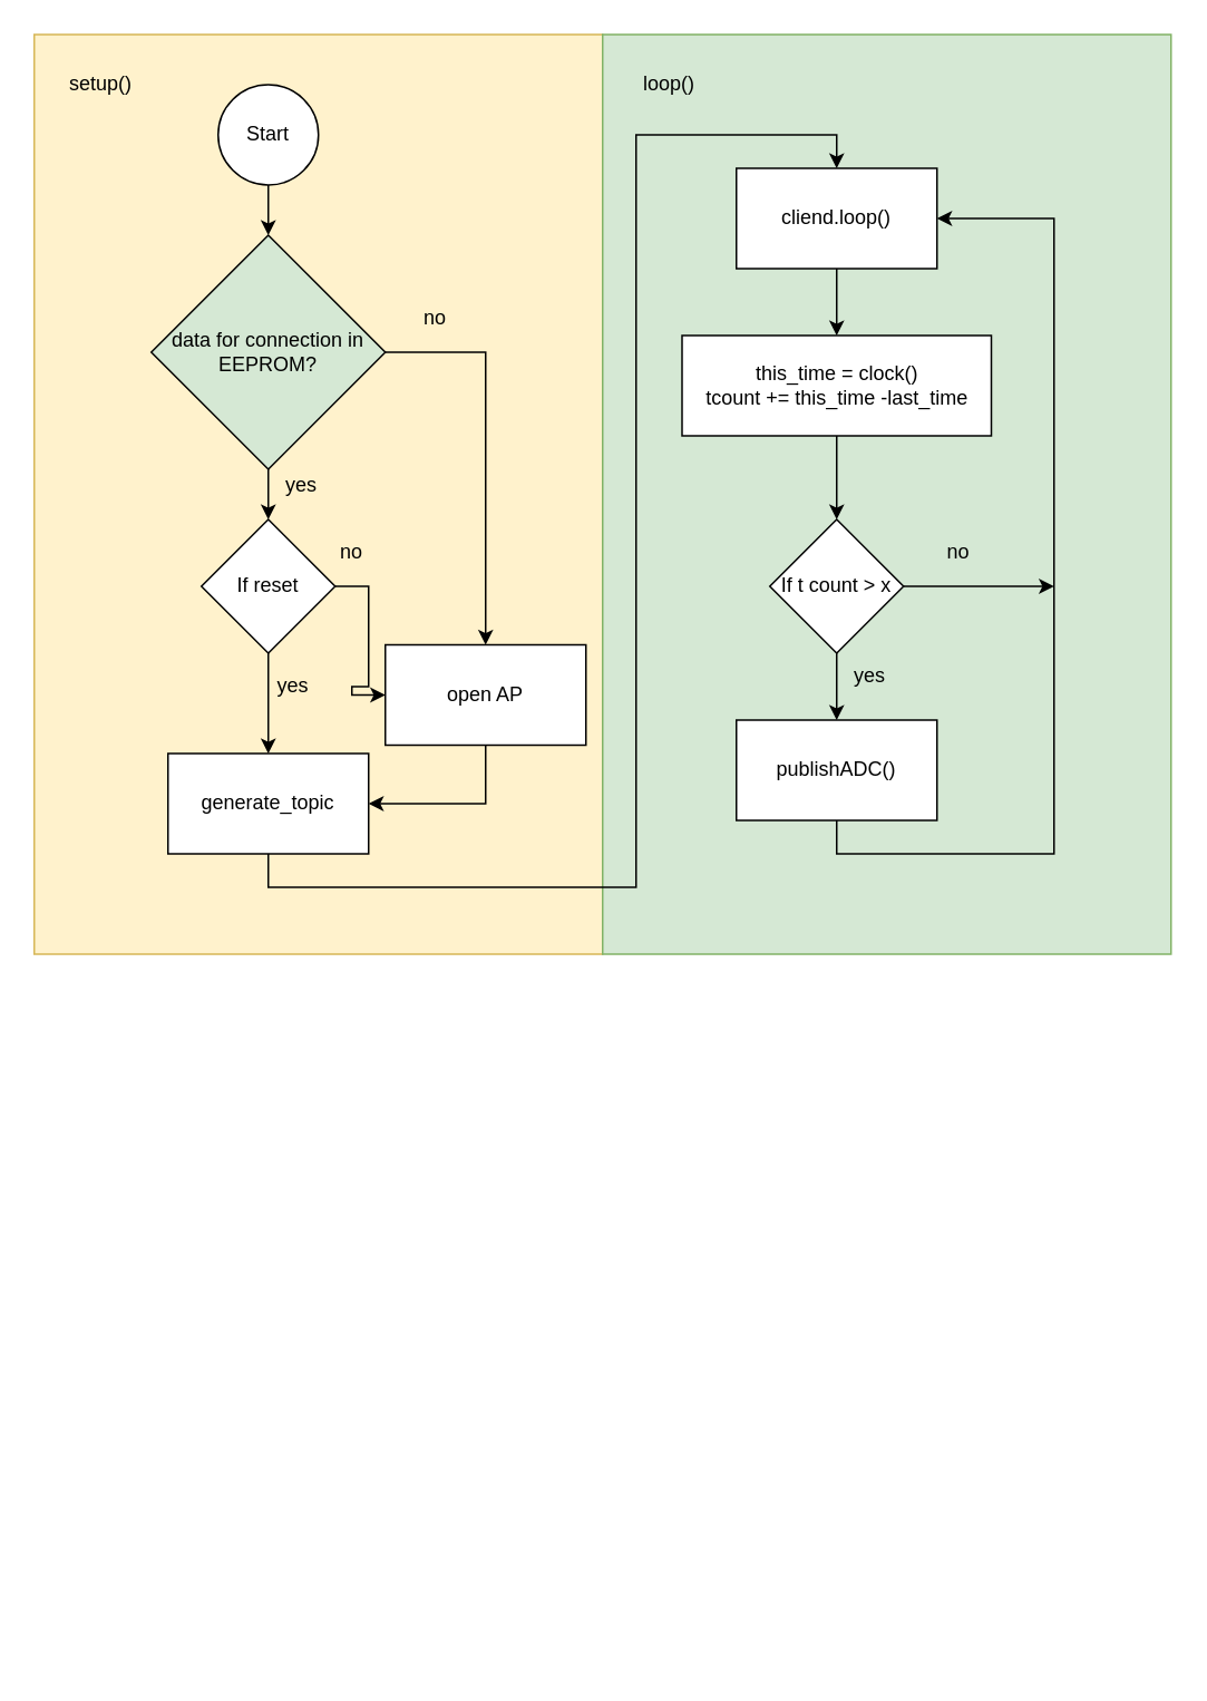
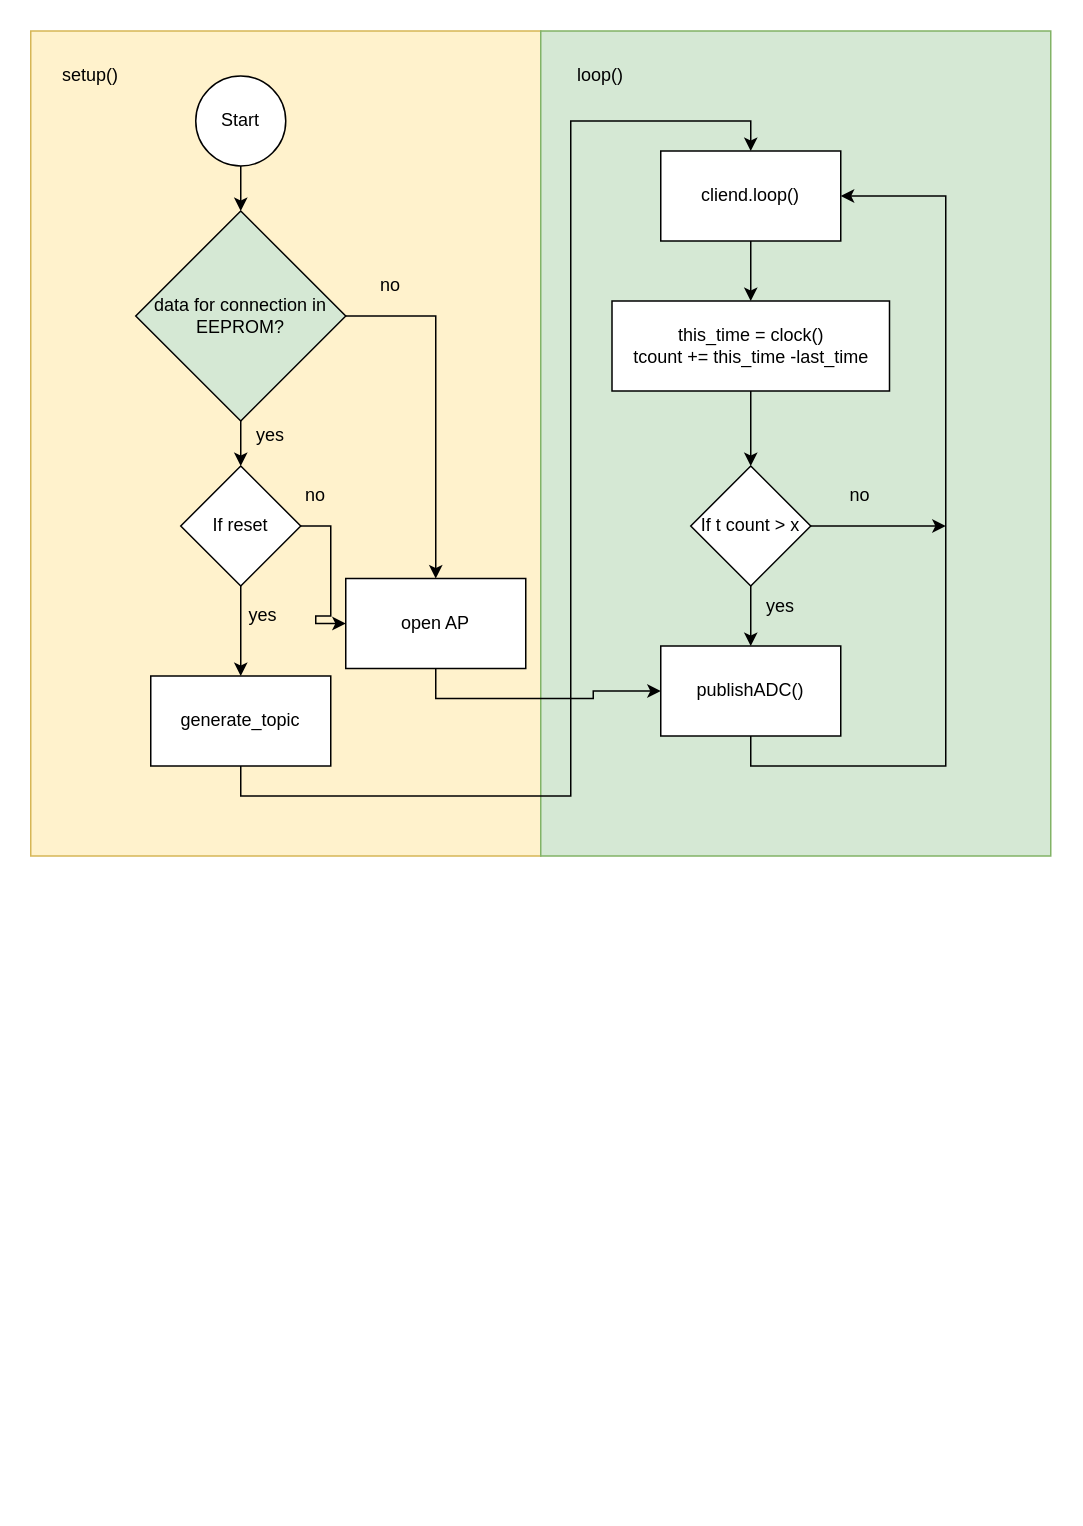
  <mxCell id="0" />
  <mxCell id="1" parent="0" />
  <mxCell id="2" value="" style="rounded=0;whiteSpace=wrap;html=1;strokeColor=#d6b656;fillColor=#fff2cc;" parent="1" vertex="1"><mxGeometry x="20" y="20" width="340" height="550" as="geometry" /></mxCell>
  <mxCell id="3" value="" style="rounded=0;whiteSpace=wrap;html=1;fillColor=#d5e8d4;strokeColor=#82b366;" parent="1" vertex="1"><mxGeometry x="360" y="20" width="340" height="550" as="geometry" /></mxCell>
  <mxCell id="4" value="" style="edgeStyle=orthogonalEdgeStyle;rounded=0;orthogonalLoop=1;jettySize=auto;html=1;" parent="1" source="5" target="25" edge="1"><mxGeometry relative="1" as="geometry" /></mxCell>
  <mxCell id="5" value="Start" style="ellipse;whiteSpace=wrap;html=1;aspect=fixed;" parent="1" vertex="1"><mxGeometry x="130" y="50" width="60" height="60" as="geometry" /></mxCell>
  <mxCell id="6" style="edgeStyle=orthogonalEdgeStyle;rounded=0;orthogonalLoop=1;jettySize=auto;html=1;" parent="1" source="7" target="19" edge="1"><mxGeometry relative="1" as="geometry" /></mxCell>
  <mxCell id="7" value="If reset" style="rhombus;whiteSpace=wrap;html=1;" parent="1" vertex="1"><mxGeometry x="120" y="310" width="80" height="80" as="geometry" /></mxCell>
  <mxCell id="8" value="" style="edgeStyle=orthogonalEdgeStyle;rounded=0;orthogonalLoop=1;jettySize=auto;html=1;" parent="1" source="9" target="11" edge="1"><mxGeometry relative="1" as="geometry" /></mxCell>
  <mxCell id="9" value="cliend.loop()" style="rounded=0;whiteSpace=wrap;html=1;" parent="1" vertex="1"><mxGeometry x="440" y="100" width="120" height="60" as="geometry" /></mxCell>
  <mxCell id="10" value="" style="edgeStyle=orthogonalEdgeStyle;rounded=0;orthogonalLoop=1;jettySize=auto;html=1;" parent="1" source="11" target="14" edge="1"><mxGeometry relative="1" as="geometry" /></mxCell>
  <mxCell id="11" value="this_time = clock()&lt;br&gt;tcount += this_time -last_time" style="rounded=0;whiteSpace=wrap;html=1;" parent="1" vertex="1"><mxGeometry x="407.5" y="200" width="185" height="60" as="geometry" /></mxCell>
  <mxCell id="12" value="" style="edgeStyle=orthogonalEdgeStyle;rounded=0;orthogonalLoop=1;jettySize=auto;html=1;" parent="1" source="14" target="16" edge="1"><mxGeometry relative="1" as="geometry" /></mxCell>
  <mxCell id="13" style="edgeStyle=orthogonalEdgeStyle;rounded=0;orthogonalLoop=1;jettySize=auto;html=1;" parent="1" source="14" edge="1"><mxGeometry relative="1" as="geometry"><mxPoint x="630" y="350" as="targetPoint" /></mxGeometry></mxCell>
  <mxCell id="14" value="If t count &amp;gt; x" style="rhombus;whiteSpace=wrap;html=1;" parent="1" vertex="1"><mxGeometry x="460" y="310" width="80" height="80" as="geometry" /></mxCell>
  <mxCell id="15" style="edgeStyle=orthogonalEdgeStyle;rounded=0;orthogonalLoop=1;jettySize=auto;html=1;exitX=0.5;exitY=1;exitDx=0;exitDy=0;entryX=1;entryY=0.5;entryDx=0;entryDy=0;" parent="1" source="16" target="9" edge="1"><mxGeometry relative="1" as="geometry"><Array as="points"><mxPoint x="500" y="510" /><mxPoint x="630" y="510" /><mxPoint x="630" y="130" /></Array></mxGeometry></mxCell>
  <mxCell id="16" value="publishADC()" style="rounded=0;whiteSpace=wrap;html=1;" parent="1" vertex="1"><mxGeometry x="440" y="430" width="120" height="60" as="geometry" /></mxCell>
  <mxCell id="17" value="setup()" style="text;html=1;strokeColor=none;fillColor=none;align=center;verticalAlign=middle;whiteSpace=wrap;rounded=0;" parent="1" vertex="1"><mxGeometry x="40" y="40" width="40" height="20" as="geometry" /></mxCell>
  <mxCell id="18" style="edgeStyle=orthogonalEdgeStyle;rounded=0;orthogonalLoop=1;jettySize=auto;html=1;exitX=0.5;exitY=1;exitDx=0;exitDy=0;entryX=0.5;entryY=0;entryDx=0;entryDy=0;" parent="1" source="19" target="9" edge="1"><mxGeometry relative="1" as="geometry"><Array as="points"><mxPoint x="160" y="530" /><mxPoint x="380" y="530" /><mxPoint x="380" y="80" /><mxPoint x="500" y="80" /></Array></mxGeometry></mxCell>
  <mxCell id="19" value="generate_topic" style="rounded=0;whiteSpace=wrap;html=1;" parent="1" vertex="1"><mxGeometry x="100" y="450" width="120" height="60" as="geometry" /></mxCell>
- <mxCell id="20" style="edgeStyle=orthogonalEdgeStyle;rounded=0;orthogonalLoop=1;jettySize=auto;html=1;exitX=0.5;exitY=1;exitDx=0;exitDy=0;entryX=1;entryY=0.5;entryDx=0;entryDy=0;" parent="1" source="21" target="19" edge="1"><mxGeometry relative="1" as="geometry" /></mxCell>
+ <mxCell id="20" style="edgeStyle=orthogonalEdgeStyle;rounded=0;orthogonalLoop=1;jettySize=auto;html=1;exitX=0.5;exitY=1;exitDx=0;exitDy=0;" parent="1" source="21" target="16" edge="1"><mxGeometry relative="1" as="geometry" /></mxCell>
  <mxCell id="21" value="open AP" style="rounded=0;whiteSpace=wrap;html=1;" parent="1" vertex="1"><mxGeometry x="230" y="385" width="120" height="60" as="geometry" /></mxCell>
  <mxCell id="22" value="" style="edgeStyle=orthogonalEdgeStyle;rounded=0;orthogonalLoop=1;jettySize=auto;html=1;" parent="1" source="7" target="21" edge="1"><mxGeometry relative="1" as="geometry"><mxPoint x="280" y="460" as="targetPoint" /><mxPoint x="200" y="350" as="sourcePoint" /></mxGeometry></mxCell>
  <mxCell id="23" value="" style="edgeStyle=orthogonalEdgeStyle;rounded=0;orthogonalLoop=1;jettySize=auto;html=1;" parent="1" source="25" target="7" edge="1"><mxGeometry relative="1" as="geometry" /></mxCell>
  <mxCell id="24" style="edgeStyle=orthogonalEdgeStyle;rounded=0;orthogonalLoop=1;jettySize=auto;html=1;exitX=1;exitY=0.5;exitDx=0;exitDy=0;" parent="1" source="25" target="21" edge="1"><mxGeometry relative="1" as="geometry" /></mxCell>
  <mxCell id="25" value="data for connection in EEPROM?" style="rhombus;whiteSpace=wrap;html=1;fillColor=#d5e8d4;" parent="1" vertex="1"><mxGeometry x="90" y="140" width="140" height="140" as="geometry" /></mxCell>
  <mxCell id="26" value="no" style="text;html=1;strokeColor=none;fillColor=none;align=center;verticalAlign=middle;whiteSpace=wrap;rounded=0;" parent="1" vertex="1"><mxGeometry x="240" y="180" width="40" height="20" as="geometry" /></mxCell>
  <mxCell id="27" value="no" style="text;html=1;strokeColor=none;fillColor=none;align=center;verticalAlign=middle;whiteSpace=wrap;rounded=0;" parent="1" vertex="1"><mxGeometry x="190" y="320" width="40" height="20" as="geometry" /></mxCell>
  <mxCell id="28" value="yes" style="text;html=1;strokeColor=none;fillColor=none;align=center;verticalAlign=middle;whiteSpace=wrap;rounded=0;" parent="1" vertex="1"><mxGeometry x="160" y="280" width="40" height="20" as="geometry" /></mxCell>
  <mxCell id="29" value="yes" style="text;html=1;strokeColor=none;fillColor=none;align=center;verticalAlign=middle;whiteSpace=wrap;rounded=0;" parent="1" vertex="1"><mxGeometry x="150" y="400" width="50" height="20" as="geometry" /></mxCell>
  <mxCell id="30" style="edgeStyle=orthogonalEdgeStyle;rounded=0;orthogonalLoop=1;jettySize=auto;html=1;exitX=0.5;exitY=1;exitDx=0;exitDy=0;" parent="1" edge="1"><mxGeometry relative="1" as="geometry"><mxPoint x="530" y="195" as="sourcePoint" /></mxGeometry></mxCell>
  <mxCell id="31" value="" style="edgeStyle=orthogonalEdgeStyle;rounded=0;orthogonalLoop=1;jettySize=auto;html=1;" parent="1" edge="1"><mxGeometry relative="1" as="geometry"><mxPoint x="530" as="sourcePoint" y="290" /></mxGeometry></mxCell>
  <mxCell id="32" style="edgeStyle=orthogonalEdgeStyle;rounded=0;orthogonalLoop=1;jettySize=auto;html=1;exitX=0.5;exitY=1;exitDx=0;exitDy=0;entryX=0.5;entryY=0;entryDx=0;entryDy=0;" parent="1" edge="1"><mxGeometry relative="1" as="geometry"><mxPoint x="488" y="885" as="sourcePoint" /></mxGeometry></mxCell>
  <mxCell id="33" style="edgeStyle=orthogonalEdgeStyle;rounded=0;orthogonalLoop=1;jettySize=auto;html=1;exitX=1;exitY=0.5;exitDx=0;exitDy=0;entryX=0.5;entryY=0;entryDx=0;entryDy=0;" parent="1" edge="1"><mxGeometry relative="1" as="geometry"><mxPoint x="553" y="820" as="sourcePoint" /></mxGeometry></mxCell>
  <mxCell id="34" value="" style="edgeStyle=orthogonalEdgeStyle;rounded=0;orthogonalLoop=1;jettySize=auto;html=1;" parent="1" edge="1"><mxGeometry relative="1" as="geometry"><mxPoint x="488" y="995" as="sourcePoint" /></mxGeometry></mxCell>
  <mxCell id="35" value="" style="edgeStyle=orthogonalEdgeStyle;rounded=0;orthogonalLoop=1;jettySize=auto;html=1;" parent="1" edge="1"><mxGeometry relative="1" as="geometry"><mxPoint x="530" y="135" as="targetPoint" /></mxGeometry></mxCell>
  <mxCell id="36" value="yes" style="text;html=1;strokeColor=none;fillColor=none;align=center;verticalAlign=middle;whiteSpace=wrap;rounded=0;" parent="1" vertex="1"><mxGeometry x="500" y="394" width="40" height="20" as="geometry" /></mxCell>
  <mxCell id="37" value="no" style="text;html=1;strokeColor=none;fillColor=none;align=center;verticalAlign=middle;whiteSpace=wrap;rounded=0;" parent="1" vertex="1"><mxGeometry x="552.5" y="320" width="40" height="20" as="geometry" /></mxCell>
  <mxCell id="38" value="loop()" style="text;html=1;strokeColor=none;fillColor=none;align=center;verticalAlign=middle;whiteSpace=wrap;rounded=0;" parent="1" vertex="1"><mxGeometry x="380" y="40" width="40" height="20" as="geometry" /></mxCell>
